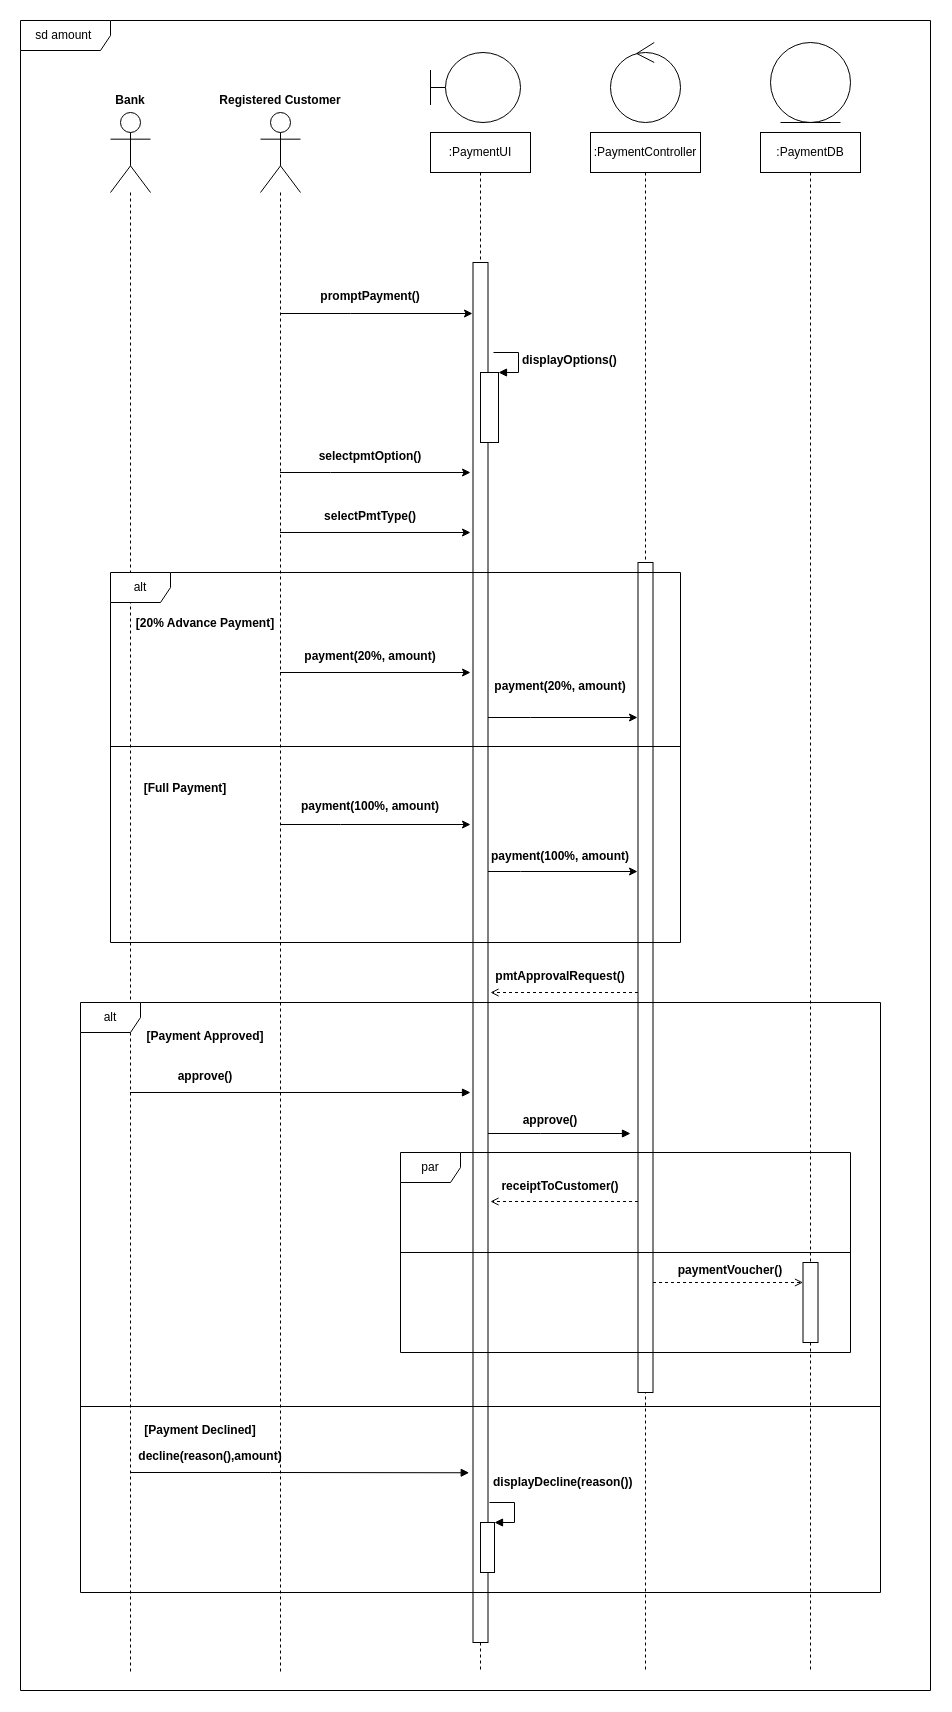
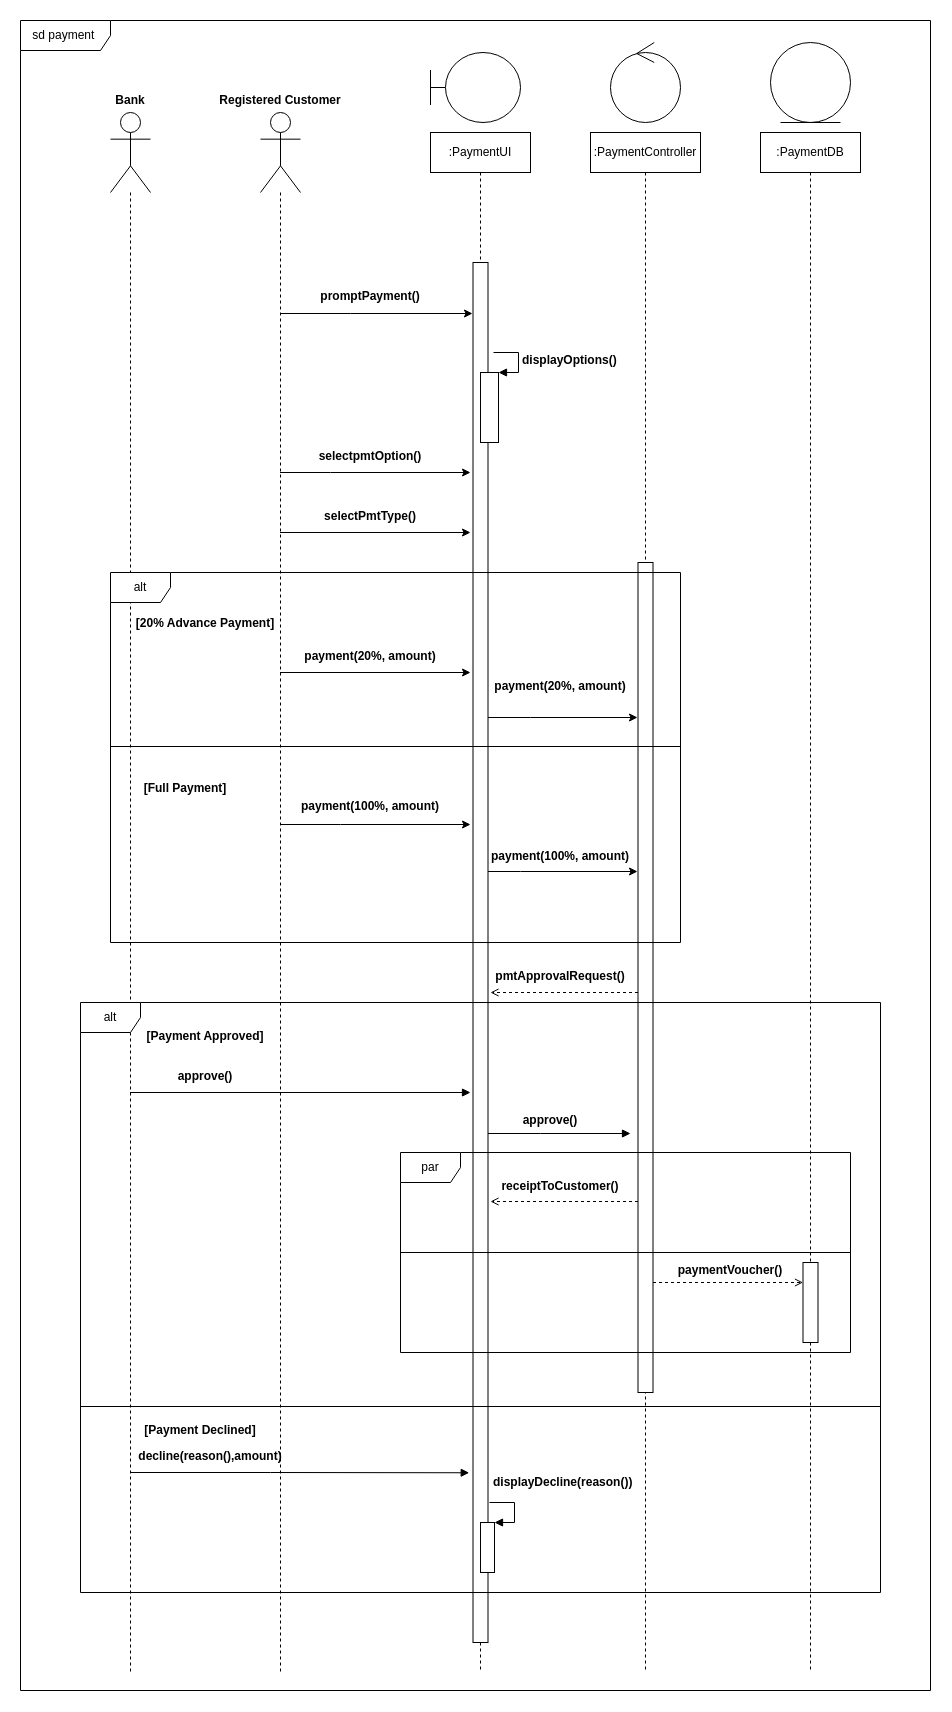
  <mxCell id="0" />
  <mxCell id="1" parent="0" />
  <mxCell id="2" style="edgeStyle=orthogonalEdgeStyle;rounded=0;orthogonalLoop=1;jettySize=auto;html=1;endArrow=block;endFill=1;" edge="1" parent="1" source="4"><mxGeometry relative="1" as="geometry"><mxPoint x="470" y="1092" as="targetPoint" /><Array as="points"><mxPoint x="470" y="1092" /></Array></mxGeometry></mxCell>
  <mxCell id="3" style="edgeStyle=orthogonalEdgeStyle;rounded=0;orthogonalLoop=1;jettySize=auto;html=1;entryX=-0.252;entryY=0.877;entryDx=0;entryDy=0;entryPerimeter=0;endArrow=block;endFill=1;" edge="1" parent="1" source="4" target="14"><mxGeometry relative="1" as="geometry"><Array as="points"><mxPoint x="270" y="1472" /><mxPoint x="270" y="1472" /></Array></mxGeometry></mxCell>
  <mxCell id="4" value="" style="shape=umlLifeline;participant=umlActor;perimeter=lifelinePerimeter;whiteSpace=wrap;html=1;container=1;collapsible=0;recursiveResize=0;verticalAlign=top;spacingTop=36;outlineConnect=0;size=80;" vertex="1" parent="1"><mxGeometry x="110" y="112" width="40" height="1560" as="geometry" /></mxCell>
  <mxCell id="5" value="Registered Customer" style="text;align=center;fontStyle=1;verticalAlign=middle;spacingLeft=3;spacingRight=3;strokeColor=none;rotatable=0;points=[[0,0.5],[1,0.5]];portConstraint=eastwest;" vertex="1" parent="1"><mxGeometry x="240" y="86" width="80" height="26" as="geometry" /></mxCell>
  <mxCell id="6" style="edgeStyle=orthogonalEdgeStyle;rounded=0;orthogonalLoop=1;jettySize=auto;html=1;" edge="1" parent="1" source="11"><mxGeometry relative="1" as="geometry"><mxPoint x="472" y="313" as="targetPoint" /><Array as="points"><mxPoint x="350" y="313" /><mxPoint x="350" y="313" /></Array></mxGeometry></mxCell>
  <mxCell id="7" style="edgeStyle=orthogonalEdgeStyle;rounded=0;orthogonalLoop=1;jettySize=auto;html=1;" edge="1" parent="1" source="11"><mxGeometry relative="1" as="geometry"><mxPoint x="470" y="472" as="targetPoint" /><Array as="points"><mxPoint x="330" y="472" /><mxPoint x="330" y="472" /></Array></mxGeometry></mxCell>
  <mxCell id="8" style="edgeStyle=orthogonalEdgeStyle;rounded=0;orthogonalLoop=1;jettySize=auto;html=1;" edge="1" parent="1" source="11"><mxGeometry relative="1" as="geometry"><mxPoint x="470" y="532" as="targetPoint" /><Array as="points"><mxPoint x="470" y="532" /></Array></mxGeometry></mxCell>
  <mxCell id="9" style="edgeStyle=orthogonalEdgeStyle;rounded=0;orthogonalLoop=1;jettySize=auto;html=1;" edge="1" parent="1" source="11"><mxGeometry relative="1" as="geometry"><mxPoint x="470" y="672" as="targetPoint" /><Array as="points"><mxPoint x="470" y="672" /></Array></mxGeometry></mxCell>
  <mxCell id="10" style="edgeStyle=orthogonalEdgeStyle;rounded=0;orthogonalLoop=1;jettySize=auto;html=1;" edge="1" parent="1" source="11"><mxGeometry relative="1" as="geometry"><mxPoint x="470" y="824" as="targetPoint" /><Array as="points"><mxPoint x="340" y="824" /><mxPoint x="340" y="824" /></Array></mxGeometry></mxCell>
  <mxCell id="11" value="" style="shape=umlLifeline;participant=umlActor;perimeter=lifelinePerimeter;whiteSpace=wrap;html=1;container=1;collapsible=0;recursiveResize=0;verticalAlign=top;spacingTop=36;outlineConnect=0;size=80;" vertex="1" parent="1"><mxGeometry x="260" y="112" width="40" height="1560" as="geometry" /></mxCell>
  <mxCell id="12" value="Bank" style="text;align=center;fontStyle=1;verticalAlign=middle;spacingLeft=3;spacingRight=3;strokeColor=none;rotatable=0;points=[[0,0.5],[1,0.5]];portConstraint=eastwest;" vertex="1" parent="1"><mxGeometry x="90" y="86" width="80" height="26" as="geometry" /></mxCell>
  <mxCell id="13" value=":PaymentUI" style="shape=umlLifeline;perimeter=lifelinePerimeter;whiteSpace=wrap;html=1;container=1;collapsible=0;recursiveResize=0;outlineConnect=0;" vertex="1" parent="1"><mxGeometry x="430" y="132" width="100" height="1540" as="geometry" /></mxCell>
  <mxCell id="14" value="" style="html=1;points=[];perimeter=orthogonalPerimeter;" vertex="1" parent="13"><mxGeometry x="42.5" y="130" width="15" height="1380" as="geometry" /></mxCell>
  <mxCell id="15" value="" style="html=1;points=[];perimeter=orthogonalPerimeter;" vertex="1" parent="13"><mxGeometry x="50" y="1390" width="14" height="50" as="geometry" /></mxCell>
  <mxCell id="16" value="&lt;font style=&quot;font-size: 12px&quot;&gt;&lt;b&gt;displayDecline(reason())&lt;/b&gt;&lt;/font&gt;" style="edgeStyle=orthogonalEdgeStyle;html=1;align=left;spacingLeft=2;endArrow=block;rounded=0;entryX=1;entryY=0;" edge="1" target="15" parent="13"><mxGeometry x="-1" y="20" relative="1" as="geometry"><mxPoint x="59" y="1370" as="sourcePoint" /><Array as="points"><mxPoint x="84" y="1370" /></Array><mxPoint as="offset" /></mxGeometry></mxCell>
  <mxCell id="17" value="" style="shape=umlBoundary;whiteSpace=wrap;html=1;" vertex="1" parent="1"><mxGeometry x="430" y="52" width="90" height="70" as="geometry" /></mxCell>
  <mxCell id="18" value=":PaymentController" style="shape=umlLifeline;perimeter=lifelinePerimeter;whiteSpace=wrap;html=1;container=1;collapsible=0;recursiveResize=0;outlineConnect=0;" vertex="1" parent="1"><mxGeometry x="590" y="132" width="110" height="1540" as="geometry" /></mxCell>
  <mxCell id="19" value="" style="ellipse;shape=umlControl;whiteSpace=wrap;html=1;" vertex="1" parent="1"><mxGeometry x="610" y="42" width="70" height="80" as="geometry" /></mxCell>
  <mxCell id="20" style="edgeStyle=orthogonalEdgeStyle;rounded=0;orthogonalLoop=1;jettySize=auto;html=1;" edge="1" parent="1" source="14"><mxGeometry relative="1" as="geometry"><mxPoint x="637" y="717" as="targetPoint" /><Array as="points"><mxPoint x="530" y="717" /><mxPoint x="530" y="717" /></Array></mxGeometry></mxCell>
  <mxCell id="21" style="edgeStyle=orthogonalEdgeStyle;rounded=0;orthogonalLoop=1;jettySize=auto;html=1;" edge="1" parent="1" source="14"><mxGeometry relative="1" as="geometry"><mxPoint x="637" y="871" as="targetPoint" /><Array as="points"><mxPoint x="520" y="871" /><mxPoint x="520" y="871" /></Array></mxGeometry></mxCell>
  <mxCell id="22" style="edgeStyle=orthogonalEdgeStyle;rounded=0;orthogonalLoop=1;jettySize=auto;html=1;dashed=1;endArrow=open;endFill=0;" edge="1" parent="1" source="25"><mxGeometry relative="1" as="geometry"><mxPoint x="490" y="992" as="targetPoint" /><Array as="points"><mxPoint x="590" y="992" /><mxPoint x="590" y="992" /></Array></mxGeometry></mxCell>
  <mxCell id="23" style="edgeStyle=orthogonalEdgeStyle;rounded=0;orthogonalLoop=1;jettySize=auto;html=1;endArrow=open;endFill=0;dashed=1;" edge="1" parent="1" source="25"><mxGeometry relative="1" as="geometry"><mxPoint x="490" y="1201" as="targetPoint" /><Array as="points"><mxPoint x="610" y="1201" /><mxPoint x="610" y="1201" /></Array></mxGeometry></mxCell>
  <mxCell id="24" style="edgeStyle=orthogonalEdgeStyle;rounded=0;orthogonalLoop=1;jettySize=auto;html=1;dashed=1;endArrow=open;endFill=0;" edge="1" parent="1" source="25" target="49"><mxGeometry relative="1" as="geometry"><Array as="points"><mxPoint x="740" y="1282" /><mxPoint x="740" y="1282" /></Array></mxGeometry></mxCell>
  <mxCell id="25" value="" style="html=1;points=[];perimeter=orthogonalPerimeter;" vertex="1" parent="1"><mxGeometry x="637.5" y="562" width="15" height="830" as="geometry" /></mxCell>
  <mxCell id="26" value="promptPayment()" style="text;align=center;fontStyle=1;verticalAlign=middle;spacingLeft=3;spacingRight=3;strokeColor=none;rotatable=0;points=[[0,0.5],[1,0.5]];portConstraint=eastwest;" vertex="1" parent="1"><mxGeometry x="330" y="282" width="80" height="26" as="geometry" /></mxCell>
  <mxCell id="27" value="" style="html=1;points=[];perimeter=orthogonalPerimeter;" vertex="1" parent="1"><mxGeometry x="480" y="372" width="18" height="70" as="geometry" /></mxCell>
  <mxCell id="28" value="&lt;font style=&quot;font-size: 12px&quot;&gt;&lt;b&gt;displayOptions()&lt;/b&gt;&lt;/font&gt;" style="edgeStyle=orthogonalEdgeStyle;html=1;align=left;spacingLeft=2;endArrow=block;rounded=0;entryX=1;entryY=0;" edge="1" target="27" parent="1"><mxGeometry relative="1" as="geometry"><mxPoint x="493" y="352" as="sourcePoint" /><Array as="points"><mxPoint x="518" y="352" /></Array></mxGeometry></mxCell>
  <mxCell id="29" value="[20% Advance Payment]" style="text;align=center;fontStyle=1;verticalAlign=middle;spacingLeft=3;spacingRight=3;strokeColor=none;rotatable=0;points=[[0,0.5],[1,0.5]];portConstraint=eastwest;" vertex="1" parent="1"><mxGeometry x="170" y="607" width="70" height="30" as="geometry" /></mxCell>
  <mxCell id="30" value="selectpmtOption()" style="text;align=center;fontStyle=1;verticalAlign=middle;spacingLeft=3;spacingRight=3;strokeColor=none;rotatable=0;points=[[0,0.5],[1,0.5]];portConstraint=eastwest;" vertex="1" parent="1"><mxGeometry x="330" y="442" width="80" height="26" as="geometry" /></mxCell>
  <mxCell id="31" value="selectPmtType()" style="text;align=center;fontStyle=1;verticalAlign=middle;spacingLeft=3;spacingRight=3;strokeColor=none;rotatable=0;points=[[0,0.5],[1,0.5]];portConstraint=eastwest;" vertex="1" parent="1"><mxGeometry x="330" y="502" width="80" height="26" as="geometry" /></mxCell>
  <mxCell id="32" value="payment(20%, amount)" style="text;align=center;fontStyle=1;verticalAlign=middle;spacingLeft=3;spacingRight=3;strokeColor=none;rotatable=0;points=[[0,0.5],[1,0.5]];portConstraint=eastwest;" vertex="1" parent="1"><mxGeometry x="330" y="642" width="80" height="26" as="geometry" /></mxCell>
  <mxCell id="33" value="payment(20%, amount)" style="text;align=center;fontStyle=1;verticalAlign=middle;spacingLeft=3;spacingRight=3;strokeColor=none;rotatable=0;points=[[0,0.5],[1,0.5]];portConstraint=eastwest;" vertex="1" parent="1"><mxGeometry x="520" y="672" width="80" height="26" as="geometry" /></mxCell>
  <mxCell id="34" value="[Full Payment]" style="text;align=center;fontStyle=1;verticalAlign=middle;spacingLeft=3;spacingRight=3;strokeColor=none;rotatable=0;points=[[0,0.5],[1,0.5]];portConstraint=eastwest;" vertex="1" parent="1"><mxGeometry x="150" y="772" width="70" height="30" as="geometry" /></mxCell>
  <mxCell id="35" value="payment(100%, amount)" style="text;align=center;fontStyle=1;verticalAlign=middle;spacingLeft=3;spacingRight=3;strokeColor=none;rotatable=0;points=[[0,0.5],[1,0.5]];portConstraint=eastwest;" vertex="1" parent="1"><mxGeometry x="330" y="792" width="80" height="26" as="geometry" /></mxCell>
  <mxCell id="36" value="payment(100%, amount)" style="text;align=center;fontStyle=1;verticalAlign=middle;spacingLeft=3;spacingRight=3;strokeColor=none;rotatable=0;points=[[0,0.5],[1,0.5]];portConstraint=eastwest;" vertex="1" parent="1"><mxGeometry x="520" y="842" width="80" height="26" as="geometry" /></mxCell>
  <mxCell id="37" value="alt" style="shape=umlFrame;whiteSpace=wrap;html=1;" vertex="1" parent="1"><mxGeometry x="110" y="572" width="570" height="370" as="geometry" /></mxCell>
  <mxCell id="38" value="" style="line;strokeWidth=1;fillColor=none;align=left;verticalAlign=middle;spacingTop=-1;spacingLeft=3;spacingRight=3;rotatable=0;labelPosition=right;points=[];portConstraint=eastwest;" vertex="1" parent="1"><mxGeometry x="110" y="742" width="570" height="8" as="geometry" /></mxCell>
  <mxCell id="39" value="pmtApprovalRequest()" style="text;align=center;fontStyle=1;verticalAlign=middle;spacingLeft=3;spacingRight=3;strokeColor=none;rotatable=0;points=[[0,0.5],[1,0.5]];portConstraint=eastwest;" vertex="1" parent="1"><mxGeometry x="520" y="962" width="80" height="26" as="geometry" /></mxCell>
  <mxCell id="40" value="[Payment Approved]" style="text;align=center;fontStyle=1;verticalAlign=middle;spacingLeft=3;spacingRight=3;strokeColor=none;rotatable=0;points=[[0,0.5],[1,0.5]];portConstraint=eastwest;" vertex="1" parent="1"><mxGeometry x="165" y="1022" width="80" height="26" as="geometry" /></mxCell>
  <mxCell id="41" value="approve()" style="text;align=center;fontStyle=1;verticalAlign=middle;spacingLeft=3;spacingRight=3;strokeColor=none;rotatable=0;points=[[0,0.5],[1,0.5]];portConstraint=eastwest;" vertex="1" parent="1"><mxGeometry x="165" y="1062" width="80" height="26" as="geometry" /></mxCell>
  <mxCell id="42" style="edgeStyle=orthogonalEdgeStyle;rounded=0;orthogonalLoop=1;jettySize=auto;html=1;endArrow=block;endFill=1;" edge="1" parent="1" source="14"><mxGeometry relative="1" as="geometry"><mxPoint x="630" y="1133" as="targetPoint" /><Array as="points"><mxPoint x="540" y="1133" /><mxPoint x="540" y="1133" /></Array></mxGeometry></mxCell>
  <mxCell id="43" value="approve()" style="text;align=center;fontStyle=1;verticalAlign=middle;spacingLeft=3;spacingRight=3;strokeColor=none;rotatable=0;points=[[0,0.5],[1,0.5]];portConstraint=eastwest;" vertex="1" parent="1"><mxGeometry x="510" y="1106" width="80" height="26" as="geometry" /></mxCell>
  <mxCell id="44" value="receiptToCustomer()" style="text;align=center;fontStyle=1;verticalAlign=middle;spacingLeft=3;spacingRight=3;strokeColor=none;rotatable=0;points=[[0,0.5],[1,0.5]];portConstraint=eastwest;" vertex="1" parent="1"><mxGeometry x="520" y="1172" width="80" height="26" as="geometry" /></mxCell>
  <mxCell id="45" value="par" style="shape=umlFrame;whiteSpace=wrap;html=1;" vertex="1" parent="1"><mxGeometry x="400" y="1152" width="450" height="200" as="geometry" /></mxCell>
  <mxCell id="46" value="" style="line;strokeWidth=1;fillColor=none;align=left;verticalAlign=middle;spacingTop=-1;spacingLeft=3;spacingRight=3;rotatable=0;labelPosition=right;points=[];portConstraint=eastwest;" vertex="1" parent="1"><mxGeometry x="400" y="1248" width="450" height="8" as="geometry" /></mxCell>
  <mxCell id="47" value="" style="ellipse;shape=umlEntity;whiteSpace=wrap;html=1;" vertex="1" parent="1"><mxGeometry x="770" y="42" width="80" height="80" as="geometry" /></mxCell>
  <mxCell id="48" value=":PaymentDB" style="shape=umlLifeline;perimeter=lifelinePerimeter;whiteSpace=wrap;html=1;container=1;collapsible=0;recursiveResize=0;outlineConnect=0;" vertex="1" parent="1"><mxGeometry x="760" y="132" width="100" height="1540" as="geometry" /></mxCell>
  <mxCell id="49" value="" style="html=1;points=[];perimeter=orthogonalPerimeter;" vertex="1" parent="48"><mxGeometry x="42.5" y="1130" width="15" height="80" as="geometry" /></mxCell>
  <mxCell id="50" value="paymentVoucher()" style="text;align=center;fontStyle=1;verticalAlign=middle;spacingLeft=3;spacingRight=3;strokeColor=none;rotatable=0;points=[[0,0.5],[1,0.5]];portConstraint=eastwest;" vertex="1" parent="1"><mxGeometry x="690" y="1256" width="80" height="26" as="geometry" /></mxCell>
  <mxCell id="51" value="[Payment Declined]" style="text;align=center;fontStyle=1;verticalAlign=middle;spacingLeft=3;spacingRight=3;strokeColor=none;rotatable=0;points=[[0,0.5],[1,0.5]];portConstraint=eastwest;" vertex="1" parent="1"><mxGeometry x="160" y="1416" width="80" height="26" as="geometry" /></mxCell>
  <mxCell id="52" value="decline(reason(),amount)" style="text;align=center;fontStyle=1;verticalAlign=middle;spacingLeft=3;spacingRight=3;strokeColor=none;rotatable=0;points=[[0,0.5],[1,0.5]];portConstraint=eastwest;" vertex="1" parent="1"><mxGeometry x="170" y="1442" width="80" height="26" as="geometry" /></mxCell>
- <mxCell id="53" value="sd amount&amp;nbsp;" style="shape=umlFrame;whiteSpace=wrap;html=1;width=90;height=30;" vertex="1" parent="1"><mxGeometry x="20" y="20" width="910" height="1670" as="geometry" /></mxCell>
+ <mxCell id="53" value="sd payment&amp;nbsp;" style="shape=umlFrame;whiteSpace=wrap;html=1;width=90;height=30;" vertex="1" parent="1"><mxGeometry x="20" y="20" width="910" height="1670" as="geometry" /></mxCell>
  <mxCell id="54" value="alt" style="shape=umlFrame;whiteSpace=wrap;html=1;" vertex="1" parent="1"><mxGeometry x="80" y="1002" width="800" height="590" as="geometry" /></mxCell>
  <mxCell id="55" value="" style="line;strokeWidth=1;fillColor=none;align=left;verticalAlign=middle;spacingTop=-1;spacingLeft=3;spacingRight=3;rotatable=0;labelPosition=right;points=[];portConstraint=eastwest;" vertex="1" parent="1"><mxGeometry x="80" y="1402" width="800" height="8" as="geometry" /></mxCell>
